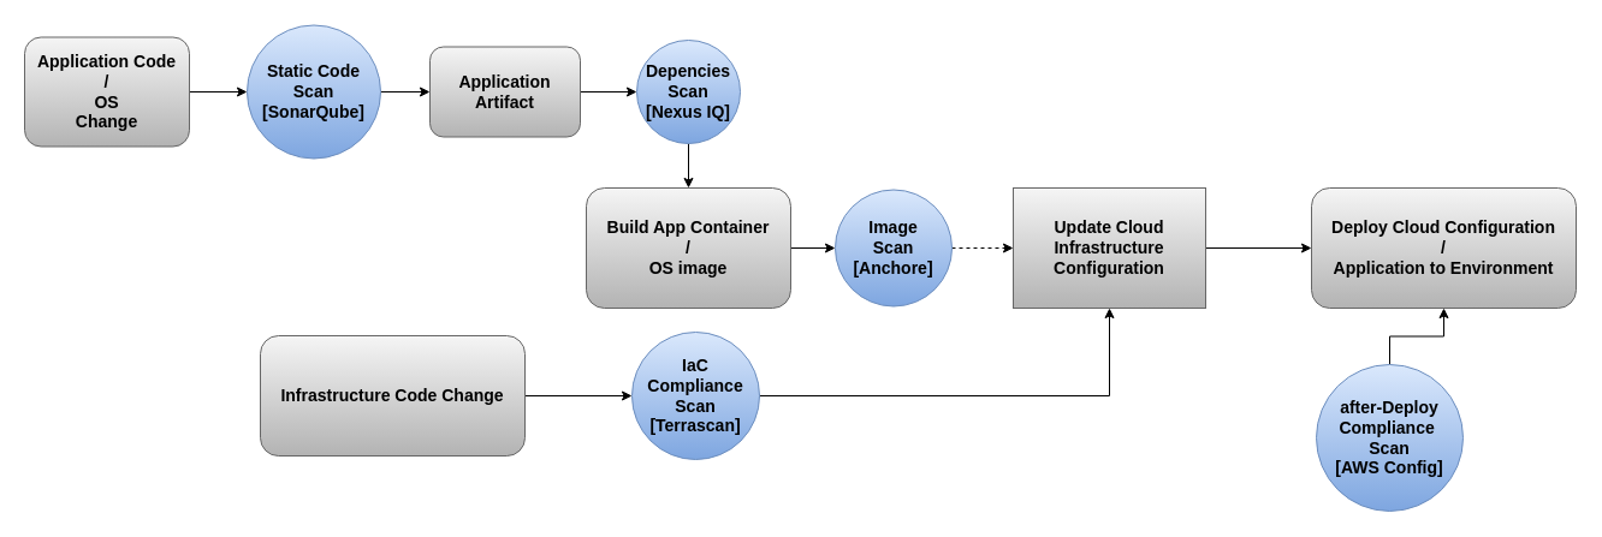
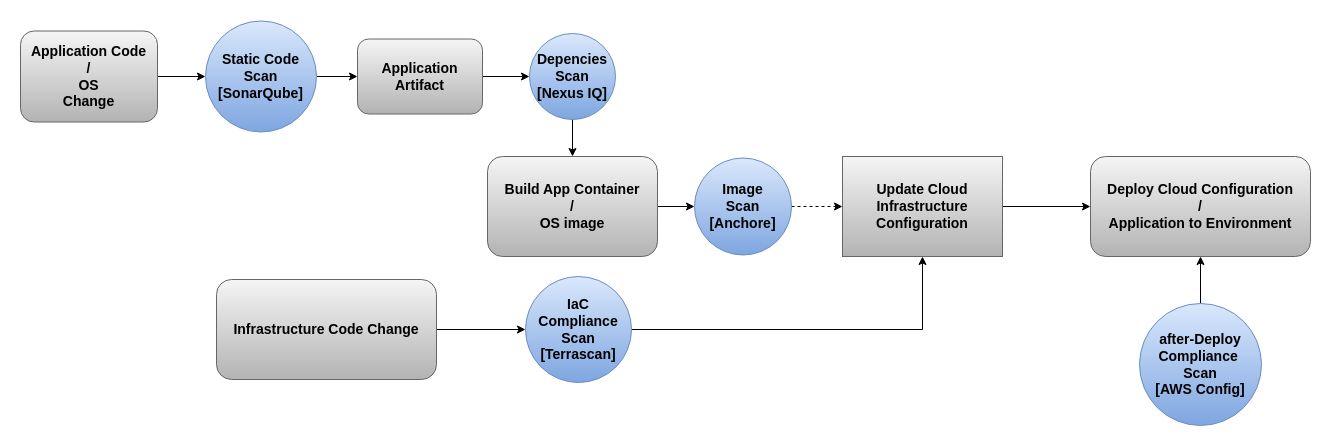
  <mxCell id="0" />
  <mxCell id="1" parent="0" />
  <mxCell id="2" style="edgeStyle=orthogonalEdgeStyle;rounded=0;orthogonalLoop=1;jettySize=auto;html=1;entryX=0;entryY=0.5;entryDx=0;entryDy=0;fontSize=14;fontColor=#666666;" parent="1" source="3" target="20" edge="1"><mxGeometry relative="1" as="geometry" /></mxCell>
  <mxCell id="3" value="Application Code &lt;br&gt;/ &lt;br&gt;OS &lt;br&gt;Change" style="rounded=1;whiteSpace=wrap;html=1;fillColor=#f5f5f5;gradientColor=#b3b3b3;strokeColor=#666666;fontStyle=1;fontSize=14;" parent="1" vertex="1"><mxGeometry x="20" y="30.5" width="137" height="91" as="geometry" /></mxCell>
  <mxCell id="4" style="edgeStyle=orthogonalEdgeStyle;rounded=0;orthogonalLoop=1;jettySize=auto;html=1;entryX=0;entryY=0.5;entryDx=0;entryDy=0;fontSize=14;" parent="1" source="5" target="12" edge="1"><mxGeometry relative="1" as="geometry" /></mxCell>
  <mxCell id="5" value="Build App Container &lt;br&gt;/ &lt;br&gt;OS image" style="rounded=1;whiteSpace=wrap;html=1;fillColor=#f5f5f5;gradientColor=#b3b3b3;strokeColor=#666666;fontStyle=1;fontSize=14;" parent="1" vertex="1"><mxGeometry x="487" y="156" width="170" height="100" as="geometry" /></mxCell>
  <mxCell id="6" style="edgeStyle=orthogonalEdgeStyle;rounded=0;orthogonalLoop=1;jettySize=auto;html=1;fontSize=14;" parent="1" source="7" target="14" edge="1"><mxGeometry relative="1" as="geometry"><mxPoint x="530.8" y="329" as="targetPoint" /></mxGeometry></mxCell>
  <mxCell id="7" value="Infrastructure Code Change" style="rounded=1;whiteSpace=wrap;html=1;fillColor=#f5f5f5;gradientColor=#b3b3b3;strokeColor=#666666;fontStyle=1;fontSize=14;" parent="1" vertex="1"><mxGeometry x="216" y="279" width="220" height="100" as="geometry" /></mxCell>
  <mxCell id="8" style="edgeStyle=orthogonalEdgeStyle;rounded=0;orthogonalLoop=1;jettySize=auto;html=1;entryX=0;entryY=0.5;entryDx=0;entryDy=0;fontSize=14;" parent="1" source="9" target="10" edge="1"><mxGeometry relative="1" as="geometry" /></mxCell>
  <mxCell id="9" value="Update Cloud &lt;br&gt;Infrastructure &lt;br&gt;Configuration" style="whiteSpace=wrap;html=1;fillColor=#f5f5f5;gradientColor=#b3b3b3;strokeColor=#666666;fontStyle=1;fontSize=14;rounded=0;" parent="1" vertex="1"><mxGeometry x="842" y="156" width="160" height="100" as="geometry" /></mxCell>
  <mxCell id="10" value="Deploy Cloud Configuration &lt;br&gt;/ &lt;br&gt;Application to Environment" style="rounded=1;whiteSpace=wrap;html=1;fillColor=#f5f5f5;gradientColor=#b3b3b3;strokeColor=#666666;fontStyle=1;fontSize=14;" parent="1" vertex="1"><mxGeometry x="1090" y="156" width="220" height="100" as="geometry" /></mxCell>
  <mxCell id="11" style="edgeStyle=orthogonalEdgeStyle;rounded=0;orthogonalLoop=1;jettySize=auto;html=1;entryX=0;entryY=0.5;entryDx=0;entryDy=0;fontSize=14;dashed=1;" parent="1" source="12" target="9" edge="1"><mxGeometry relative="1" as="geometry" /></mxCell>
  <mxCell id="12" value="Image&lt;br&gt;Scan&lt;br&gt;[Anchore]" style="ellipse;whiteSpace=wrap;html=1;aspect=fixed;fontSize=14;fillColor=#dae8fc;strokeColor=#6c8ebf;gradientColor=#7ea6e0;fontStyle=1;" parent="1" vertex="1"><mxGeometry x="694" y="157.5" width="97" height="97" as="geometry" /></mxCell>
  <mxCell id="13" style="edgeStyle=orthogonalEdgeStyle;rounded=0;orthogonalLoop=1;jettySize=auto;html=1;entryX=0.5;entryY=1;entryDx=0;entryDy=0;fontSize=14;" parent="1" source="14" target="9" edge="1"><mxGeometry relative="1" as="geometry" /></mxCell>
  <mxCell id="14" value="&lt;span style=&quot;font-weight: 700;&quot;&gt;IaC Compliance Scan&lt;br&gt;[Terrascan]&lt;br&gt;&lt;/span&gt;" style="ellipse;whiteSpace=wrap;html=1;aspect=fixed;fontSize=14;fillColor=#dae8fc;strokeColor=#6c8ebf;gradientColor=#7ea6e0;" parent="1" vertex="1"><mxGeometry x="525" y="276" width="106" height="106" as="geometry" /></mxCell>
  <mxCell id="15" style="edgeStyle=orthogonalEdgeStyle;rounded=0;orthogonalLoop=1;jettySize=auto;html=1;entryX=0.5;entryY=1;entryDx=0;entryDy=0;fontSize=14;fontColor=#666666;" parent="1" source="16" target="10" edge="1"><mxGeometry relative="1" as="geometry" /></mxCell>
- <mxCell id="16" value="after-Deploy Compliance&amp;nbsp;&lt;br&gt;Scan&lt;br&gt;[AWS Config]" style="ellipse;whiteSpace=wrap;html=1;aspect=fixed;fontSize=14;fillColor=#dae8fc;strokeColor=#6c8ebf;gradientColor=#7ea6e0;fontStyle=1;" parent="1" vertex="1"><mxGeometry x="1094" y="303" width="122" height="122" as="geometry" /></mxCell>
+ <mxCell id="16" value="after-Deploy Compliance&amp;nbsp;&lt;br&gt;Scan&lt;br&gt;[AWS Config]" style="ellipse;whiteSpace=wrap;html=1;aspect=fixed;fontSize=14;fillColor=#dae8fc;strokeColor=#6c8ebf;gradientColor=#7ea6e0;fontStyle=1;" parent="1" vertex="1"><mxGeometry x="1139" y="303" width="122" height="122" as="geometry" /></mxCell>
  <mxCell id="17" style="edgeStyle=orthogonalEdgeStyle;rounded=0;orthogonalLoop=1;jettySize=auto;html=1;entryX=0.5;entryY=0;entryDx=0;entryDy=0;fontSize=14;fontColor=#666666;" parent="1" source="18" target="5" edge="1"><mxGeometry relative="1" as="geometry" /></mxCell>
  <mxCell id="18" value="Depencies&lt;br&gt;Scan&lt;br&gt;[Nexus IQ]" style="ellipse;whiteSpace=wrap;html=1;aspect=fixed;fontSize=14;fillColor=#dae8fc;strokeColor=#6c8ebf;gradientColor=#7ea6e0;fontStyle=1;" parent="1" vertex="1"><mxGeometry x="529" y="33" width="86" height="86" as="geometry" /></mxCell>
  <mxCell id="19" style="edgeStyle=orthogonalEdgeStyle;rounded=0;orthogonalLoop=1;jettySize=auto;html=1;entryX=0;entryY=0.5;entryDx=0;entryDy=0;fontSize=14;fontColor=#666666;" parent="1" source="20" target="22" edge="1"><mxGeometry relative="1" as="geometry" /></mxCell>
  <mxCell id="20" value="Static&amp;nbsp;Code&lt;br&gt;Scan&lt;br&gt;[SonarQube]" style="ellipse;whiteSpace=wrap;html=1;aspect=fixed;fontSize=14;fillColor=#dae8fc;strokeColor=#6c8ebf;gradientColor=#7ea6e0;fontStyle=1;" parent="1" vertex="1"><mxGeometry x="205" y="20.5" width="111" height="111" as="geometry" /></mxCell>
  <mxCell id="21" style="edgeStyle=orthogonalEdgeStyle;rounded=0;orthogonalLoop=1;jettySize=auto;html=1;entryX=0;entryY=0.5;entryDx=0;entryDy=0;fontSize=14;fontColor=#666666;" parent="1" source="22" target="18" edge="1"><mxGeometry relative="1" as="geometry" /></mxCell>
  <mxCell id="22" value="Application &lt;br&gt;Artifact" style="rounded=1;whiteSpace=wrap;html=1;fillColor=#f5f5f5;gradientColor=#b3b3b3;strokeColor=#666666;fontStyle=1;fontSize=14;" parent="1" vertex="1"><mxGeometry x="357" y="38.5" width="125" height="75" as="geometry" /></mxCell>
